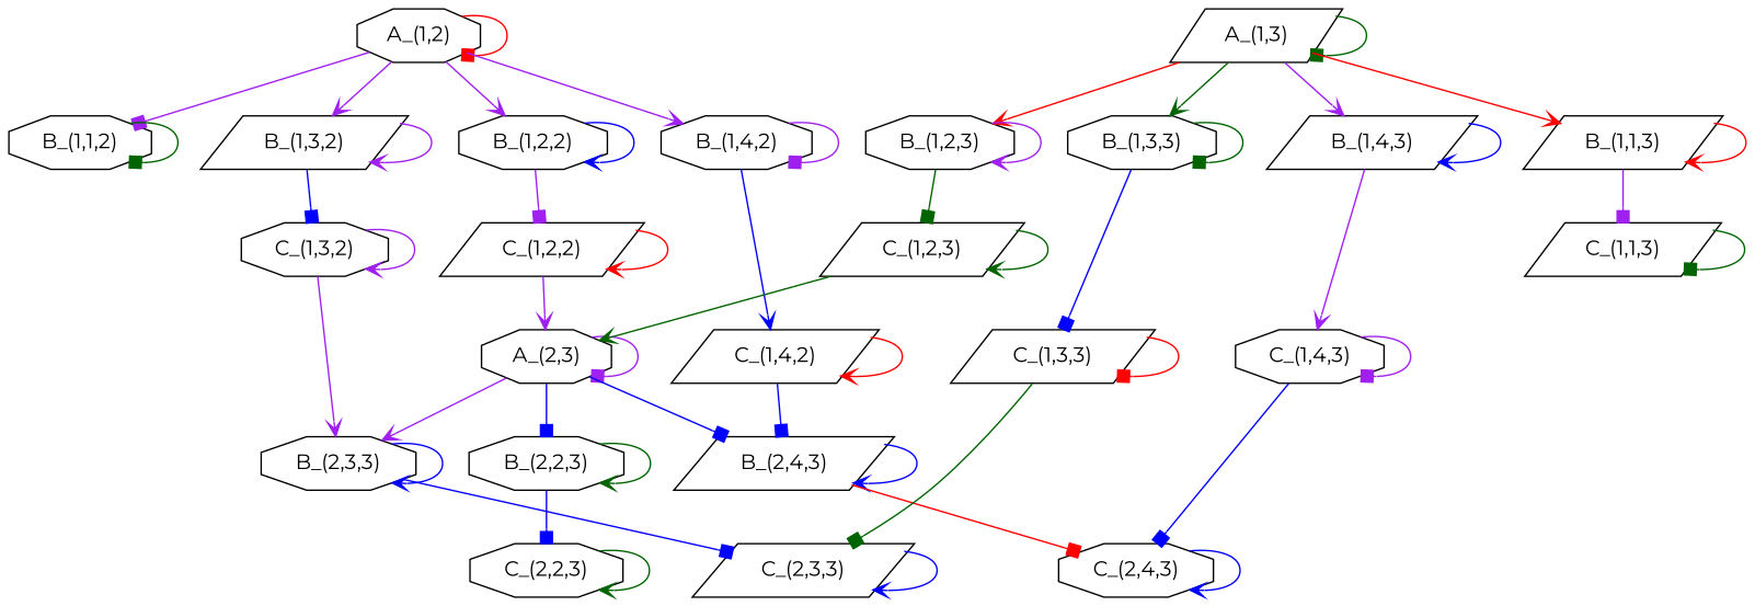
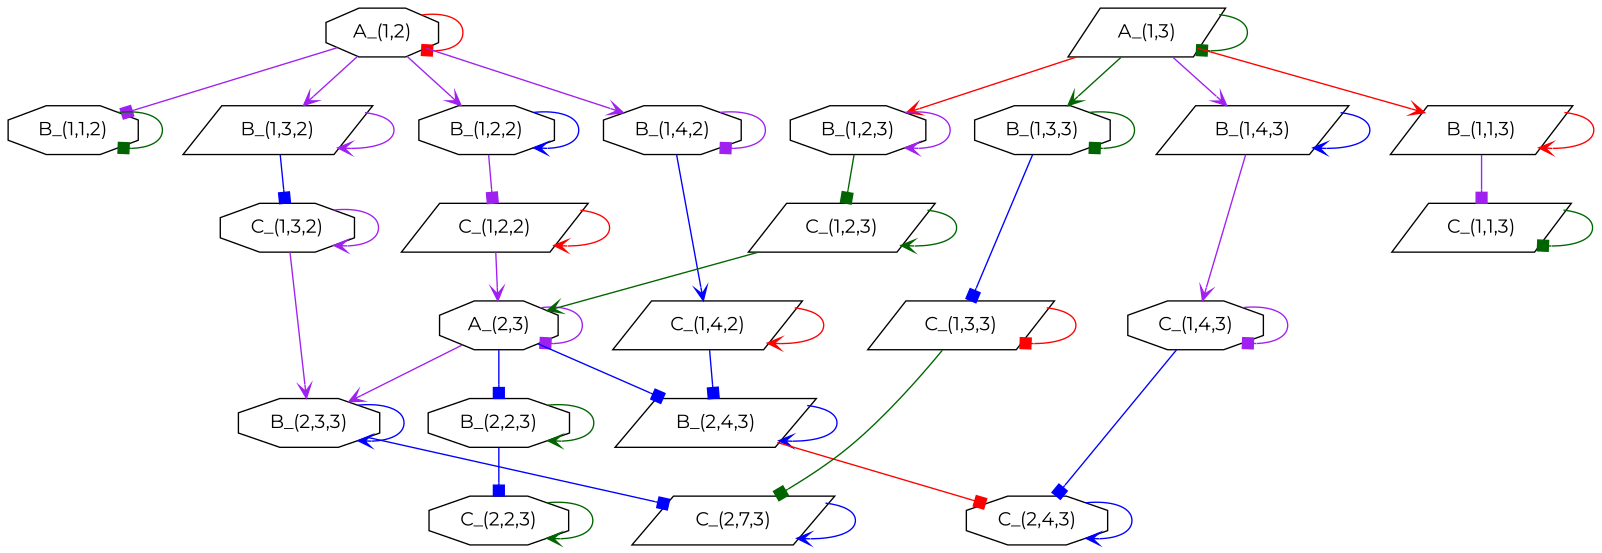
  digraph {
    fontname=Montserrat
    node [fontname=Montserrat shape=octagon]
    edge [arrowhead=vee color=purple fontname=Montserrat]
    n1 [label="A_(1,2)"]
    n2 [label="B_(1,1,2)"]
    n3 [label="B_(1,2,2)"]
    n4 [label="B_(1,3,2)" shape=parallelogram]
    n5 [label="B_(1,4,2)"]
    n6 [label="C_(1,2,2)" shape=parallelogram]
    n7 [label="C_(1,3,2)"]
    n8 [label="C_(1,4,2)" shape=parallelogram]
    n9 [label="A_(2,3)"]
    n10 [label="B_(2,3,3)"]
    n11 [label="B_(2,4,3)" shape=parallelogram]
    n12 [label="B_(2,2,3)"]
-   n13 [label="C_(2,3,3)" shape=parallelogram]
+   n13 [label="C_(2,7,3)" shape=parallelogram]
    n14 [label="C_(2,4,3)"]
    n15 [label="A_(1,3)" shape=parallelogram]
    n16 [label="B_(1,1,3)" shape=parallelogram]
    n17 [label="B_(1,2,3)"]
    n18 [label="B_(1,3,3)"]
    n19 [label="B_(1,4,3)" shape=parallelogram]
    n20 [label="C_(1,1,3)" shape=parallelogram]
    n21 [label="C_(1,2,3)" shape=parallelogram]
    n22 [label="C_(1,3,3)" shape=parallelogram]
    n23 [label="C_(1,4,3)"]
    n24 [label="C_(2,2,3)"]
    n1 -> n1 [arrowhead=box color=red]
    n1 -> n2 [arrowhead=box]
    n1 -> n3
    n1 -> n4
    n1 -> n5
    n2 -> n2 [arrowhead=box color=darkgreen]
    n3 -> n3 [color=blue]
    n3 -> n6 [arrowhead=box]
    n4 -> n4
    n4 -> n7 [arrowhead=box color=blue]
    n5 -> n5 [arrowhead=box]
    n5 -> n8 [color=blue]
    n6 -> n6 [color=red]
    n6 -> n9
    n7 -> n7
    n7 -> n10
    n8 -> n8 [color=red]
    n8 -> n11 [arrowhead=box color=blue]
    n9 -> n9 [arrowhead=box]
    n9 -> n10
    n9 -> n11 [arrowhead=box color=blue]
    n9 -> n12 [arrowhead=box color=blue]
    n10 -> n10 [color=blue]
    n10 -> n13 [arrowhead=box color=blue]
    n11 -> n11 [color=blue]
    n11 -> n14 [arrowhead=box color=red]
    n12 -> n12 [color=darkgreen]
    n12 -> n24 [arrowhead=box color=blue]
    n13 -> n13 [color=blue]
    n14 -> n14 [color=blue]
    n15 -> n15 [arrowhead=box color=darkgreen]
    n15 -> n16 [color=red]
    n15 -> n17 [color=red]
    n15 -> n18 [color=darkgreen]
    n15 -> n19
    n16 -> n16 [color=red]
    n16 -> n20 [arrowhead=box]
    n17 -> n17
    n17 -> n21 [arrowhead=box color=darkgreen]
    n18 -> n18 [arrowhead=box color=darkgreen]
    n18 -> n22 [arrowhead=box color=blue]
    n19 -> n19 [color=blue]
    n19 -> n23
    n20 -> n20 [arrowhead=box color=darkgreen]
    n21 -> n9 [color=darkgreen]
    n21 -> n21 [color=darkgreen]
    n22 -> n13 [arrowhead=box color=darkgreen]
    n22 -> n22 [arrowhead=box color=red]
    n23 -> n14 [arrowhead=box color=blue]
    n23 -> n23 [arrowhead=box]
    n24 -> n24 [color=darkgreen]
  }
